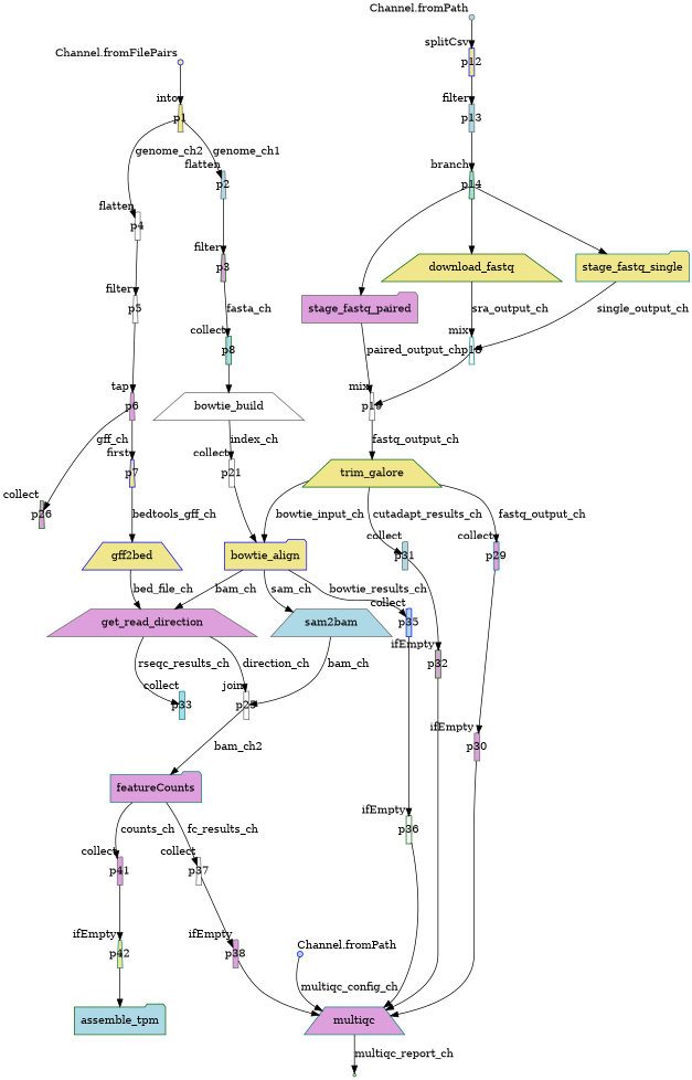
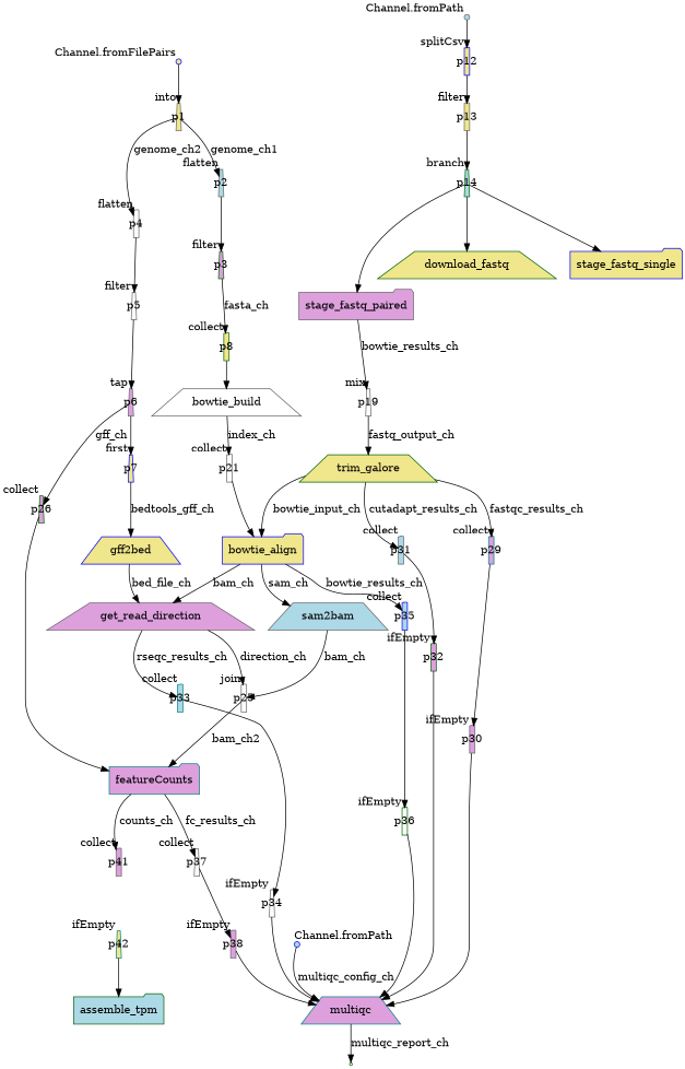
  digraph {
    node [color=gray40 fillcolor=plum fixedsize=true shape=trapezium style=filled]
    p0 [color=blue fillcolor=khaki shape=point width=0.1 xlabel="Channel.fromFilePairs"]
    p1 [fillcolor=khaki width=0.1 xlabel=into]
    p4 [fillcolor=white shape=folder width=0.1 xlabel=flatten]
    p2 [fillcolor=lightblue width=0.1 xlabel=flatten]
    p5 [fillcolor=white width=0.1 xlabel=filter]
    p3 [color=darkgreen width=0.1 xlabel=filter]
    p6 [width=0.1 xlabel=tap]
-   p8 [color=darkgreen fillcolor=lightblue shape=folder width=0.1 xlabel=collect]
+   p8 [color=darkgreen fillcolor=khaki shape=folder width=0.1 xlabel=collect]
    n9 [fillcolor=white label=bowtie_build fixedsize=""]
    p21 [fillcolor=white shape=folder width=0.1 xlabel=collect]
    p26 [color=darkgreen width=0.1 xlabel=collect]
    p7 [color=blue fillcolor=khaki width=0.1 xlabel=first]
    n13 [color=teal label=featureCounts shape=folder fixedsize=""]
    n14 [color=blue fillcolor=khaki label=gff2bed fixedsize=""]
    p37 [fillcolor=white width=0.1 xlabel=collect]
    p41 [shape=folder width=0.1 xlabel=collect]
    n17 [label=get_read_direction fixedsize=""]
    p25 [fillcolor=white shape=folder width=0.1 xlabel=join]
    p33 [color=teal fillcolor=lightblue shape=folder width=0.1 xlabel=collect]
    n20 [color=blue fillcolor=khaki label=bowtie_align shape=folder fixedsize=""]
    n21 [fillcolor=lightblue label=sam2bam fixedsize=""]
    p35 [color=blue fillcolor=lightblue shape=folder width=0.1 xlabel=collect]
+   p34 [fillcolor=white width=0.1 xlabel=ifEmpty]
    p11 [fillcolor=lightblue shape=point width=0.1 xlabel="Channel.fromPath"]
    p12 [color=blue fillcolor=khaki shape=folder width=0.1 xlabel=splitCsv]
-   p13 [fillcolor=lightblue shape=folder width=0.1 xlabel=filter]
+   p13 [fillcolor=khaki shape=folder width=0.1 xlabel=filter]
    p14 [color=darkgreen fillcolor=lightblue width=0.1 xlabel=branch]
    n28 [color=darkgreen fillcolor=khaki label=download_fastq fixedsize=""]
-   n29 [color=teal fillcolor=khaki label=stage_fastq_single shape=folder fixedsize=""]
+   n29 [color=blue fillcolor=khaki label=stage_fastq_single shape=folder fixedsize=""]
    n30 [label=stage_fastq_paired shape=folder fixedsize=""]
-   p18 [color=teal fillcolor=white width=0.1 xlabel=mix]
    p19 [fillcolor=white width=0.1 xlabel=mix]
    n33 [color=darkgreen fillcolor=khaki label=trim_galore fixedsize=""]
    p31 [fillcolor=lightblue shape=folder width=0.1 xlabel=collect]
    p29 [color=teal shape=folder width=0.1 xlabel=collect]
    p32 [color=darkgreen shape=folder width=0.1 xlabel=ifEmpty]
    p30 [shape=folder width=0.1 xlabel=ifEmpty]
    p36 [color=darkgreen fillcolor=white shape=folder width=0.1 xlabel=ifEmpty]
    n39 [color=teal label=multiqc fixedsize=""]
    p38 [shape=folder width=0.1 xlabel=ifEmpty]
    p42 [color=teal fillcolor=khaki width=0.1 xlabel=ifEmpty]
    n42 [color=darkgreen fillcolor=lightblue label=assemble_tpm shape=folder fixedsize=""]
    p28 [color=blue fillcolor=lightblue shape=point width=0.1 xlabel="Channel.fromPath"]
    p40 [color=darkgreen fillcolor=white shape=point fixedsize=""]
    p0 -> p1
    p1 -> p4 [label=genome_ch2]
    p1 -> p2 [label=genome_ch1]
    p4 -> p5
    p2 -> p3
    p5 -> p6
    p3 -> p8 [label=fasta_ch]
    p6 -> p26 [label=gff_ch]
    p6 -> p7
    p8 -> n9
    n9 -> p21 [label=index_ch]
    p21 -> n20
+   p26 -> n13
    p7 -> n14 [label=bedtools_gff_ch]
    n13 -> p37 [label=fc_results_ch]
    n13 -> p41 [label=counts_ch]
    n14 -> n17 [label=bed_file_ch]
    p37 -> p38
-   p41 -> p42
    n17 -> p25 [label=direction_ch]
    n17 -> p33 [label=rseqc_results_ch]
    p25 -> n13 [label=bam_ch2]
+   p33 -> p34
    n20 -> n17 [label=bam_ch]
    n20 -> n21 [label=sam_ch]
    n20 -> p35 [label=bowtie_results_ch]
    n21 -> p25 [label=bam_ch]
    p35 -> p36
+   p34 -> n39
    p11 -> p12
    p12 -> p13
    p13 -> p14
    p14 -> n28
    p14 -> n29
    p14 -> n30
-   n28 -> p18 [label=sra_output_ch]
-   n29 -> p18 [label=single_output_ch]
-   n30 -> p19 [label=paired_output_ch]
-   p18 -> p19
+   n30 -> p19 [label=bowtie_results_ch]
    p19 -> n33 [label=fastq_output_ch]
    n33 -> n20 [label=bowtie_input_ch]
    n33 -> p31 [label=cutadapt_results_ch]
-   n33 -> p29 [label=fastq_output_ch]
+   n33 -> p29 [label=fastqc_results_ch]
    p31 -> p32
    p29 -> p30
    p32 -> n39
    p30 -> n39
    p36 -> n39
    n39 -> p40 [label=multiqc_report_ch]
    p38 -> n39
    p42 -> n42
    p28 -> n39 [label=multiqc_config_ch]
  }
